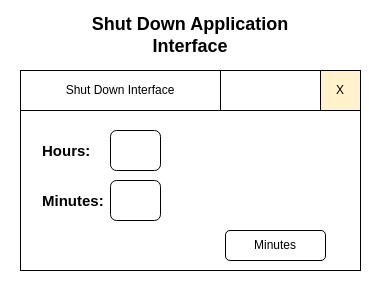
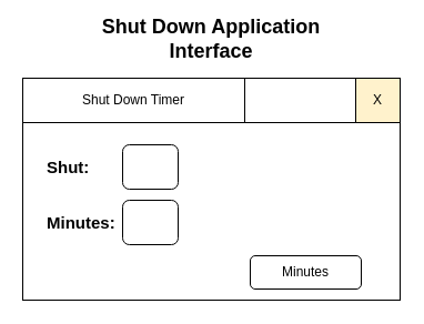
  <mxCell id="0" />
  <mxCell id="1" parent="0" />
  <mxCell id="2" value="" style="rounded=0;whiteSpace=wrap;html=1;" vertex="1" parent="1"><mxGeometry x="20" y="70" width="340" height="200" as="geometry" /></mxCell>
  <mxCell id="3" value="" style="rounded=0;whiteSpace=wrap;html=1;" vertex="1" parent="1"><mxGeometry x="20" y="70" width="340" height="40" as="geometry" /></mxCell>
- <mxCell id="4" value="Shut Down Interface" style="rounded=0;whiteSpace=wrap;html=1;" vertex="1" parent="1"><mxGeometry x="20" y="70" width="200" height="40" as="geometry" /></mxCell>
+ <mxCell id="4" value="Shut Down Timer" style="rounded=0;whiteSpace=wrap;html=1;" vertex="1" parent="1"><mxGeometry x="20" y="70" width="200" height="40" as="geometry" /></mxCell>
  <mxCell id="5" value="X" style="rounded=0;whiteSpace=wrap;html=1;fillColor=#fff2cc;" vertex="1" parent="1"><mxGeometry x="320" y="70" width="40" height="40" as="geometry" /></mxCell>
- <mxCell id="6" value="&lt;font style=&quot;font-size: 15px;&quot;&gt;&lt;b&gt;Hours:&amp;nbsp;&lt;/b&gt;&lt;/font&gt;" style="text;html=1;align=left;verticalAlign=middle;whiteSpace=wrap;rounded=0;" vertex="1" parent="1"><mxGeometry x="40" y="130" width="80" height="40" as="geometry" /></mxCell>
+ <mxCell id="6" value="&lt;font style=&quot;font-size: 15px;&quot;&gt;&lt;b&gt;Shut:&amp;nbsp;&lt;/b&gt;&lt;/font&gt;" style="text;html=1;align=left;verticalAlign=middle;whiteSpace=wrap;rounded=0;" vertex="1" parent="1"><mxGeometry x="40" y="130" width="80" height="40" as="geometry" /></mxCell>
  <mxCell id="7" value="" style="rounded=1;whiteSpace=wrap;html=1;" vertex="1" parent="1"><mxGeometry x="110" y="130" width="50" height="40" as="geometry" /></mxCell>
  <mxCell id="8" value="&lt;font style=&quot;font-size: 15px;&quot;&gt;&lt;b&gt;Minutes:&amp;nbsp;&lt;/b&gt;&lt;/font&gt;" style="text;html=1;align=left;verticalAlign=middle;whiteSpace=wrap;rounded=0;" vertex="1" parent="1"><mxGeometry x="40" y="180" width="80" height="40" as="geometry" /></mxCell>
  <mxCell id="9" value="" style="rounded=1;whiteSpace=wrap;html=1;" vertex="1" parent="1"><mxGeometry x="110" y="180" width="50" height="40" as="geometry" /></mxCell>
  <mxCell id="10" value="Minutes" style="rounded=1;whiteSpace=wrap;html=1;" vertex="1" parent="1"><mxGeometry x="225" y="230" width="100" height="30" as="geometry" /></mxCell>
  <mxCell id="11" value="Shut Down Application Interface" style="text;html=1;align=center;verticalAlign=middle;whiteSpace=wrap;rounded=0;fontStyle=1;fontSize=18;" vertex="1" parent="1"><mxGeometry x="65" y="20" width="250" height="30" as="geometry" /></mxCell>
